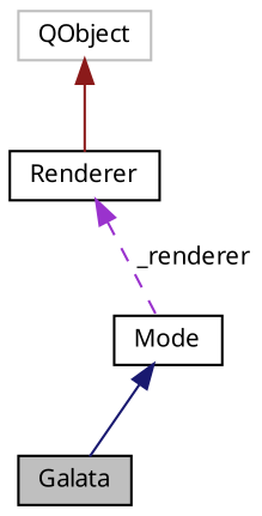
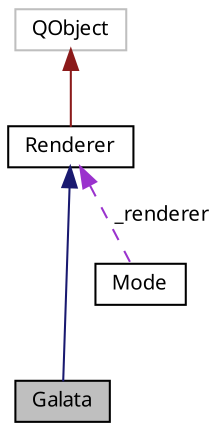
  digraph {
    fontname="Noto Sans"
    node [color=black fillcolor=white fontname="Noto Sans" fontsize=10 shape=record style=filled]
    edge [dir=back fontname="Noto Sans" fontsize=10 labelfontname=Helvetica labelfontsize=10 style=solid]
    n1 [fillcolor=grey75 fontcolor=black height=0.2 label=Galata width=0.4]
    n2 [height=0.2 label=Mode width=0.4]
    n3 [color=grey75 height=0.2 label=QObject width=0.4]
    n4 [height=0.2 label=Renderer width=0.4]
-   n2 -> n1 [color=midnightblue]
+   n4 -> n1 [color=midnightblue]
    n3 -> n4 [color=firebrick4]
    n4 -> n2 [color=darkorchid3 label=" _renderer" style=dashed]
  }
